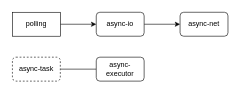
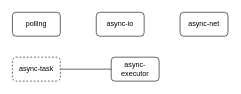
  <mxCell id="0" />
  <mxCell id="1" parent="0" />
- <mxCell id="2" style="edgeStyle=orthogonalEdgeStyle;rounded=0;orthogonalLoop=1;jettySize=auto;html=1;entryX=0;entryY=0.5;entryDx=0;entryDy=0;" parent="1" source="3" target="5" edge="1"><mxGeometry relative="1" as="geometry" /></mxCell>
- <mxCell id="3" value="polling" style="whiteSpace=wrap;html=1;rounded=0;" parent="1" vertex="1"><mxGeometry x="20" y="20" width="80" height="40" as="geometry" /></mxCell>
- <mxCell id="4" value="" style="edgeStyle=orthogonalEdgeStyle;rounded=0;orthogonalLoop=1;jettySize=auto;html=1;" parent="1" source="5" target="9" edge="1"><mxGeometry relative="1" as="geometry" /></mxCell>
+ <mxCell id="3" value="polling" style="rounded=1;whiteSpace=wrap;html=1;" parent="1" vertex="1"><mxGeometry x="20" y="20" width="80" height="40" as="geometry" /></mxCell>
  <mxCell id="5" value="async-io" style="rounded=1;whiteSpace=wrap;html=1;" parent="1" vertex="1"><mxGeometry x="160" y="20" width="80" height="40" as="geometry" /></mxCell>
  <mxCell id="6" value="" style="edgeStyle=orthogonalEdgeStyle;rounded=0;orthogonalLoop=1;jettySize=auto;html=1;endArrow=none;" parent="1" source="7" target="8" edge="1"><mxGeometry relative="1" as="geometry" /></mxCell>
  <mxCell id="7" value="async-task" style="rounded=1;whiteSpace=wrap;html=1;dashed=1;" parent="1" vertex="1"><mxGeometry x="20" y="95" width="80" height="40" as="geometry" /></mxCell>
- <mxCell id="8" value="async-executor" style="rounded=1;whiteSpace=wrap;html=1;" parent="1" vertex="1"><mxGeometry x="160" y="95" width="80" height="40" as="geometry" /></mxCell>
+ <mxCell id="8" value="async-executor" style="rounded=1;whiteSpace=wrap;html=1;" parent="1" vertex="1"><mxGeometry x="185" y="95" width="80" height="40" as="geometry" /></mxCell>
  <mxCell id="9" value="async-net" style="rounded=1;whiteSpace=wrap;html=1;" parent="1" vertex="1"><mxGeometry x="300" y="20" width="80" height="40" as="geometry" /></mxCell>
